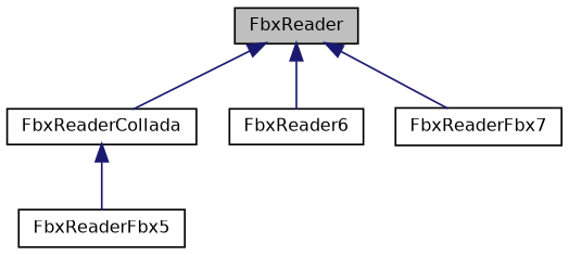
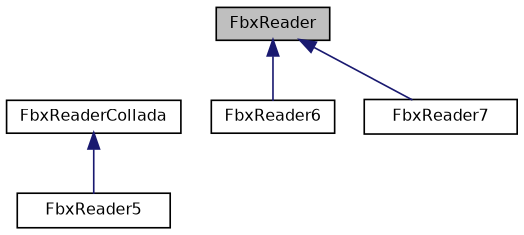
  digraph {
    node [color=black fillcolor=white fontname=Helvetica fontsize=10 shape=record style=filled]
    edge [color=midnightblue dir=back fontname=Helvetica fontsize=10 labelfontname=Helvetica labelfontsize=10 style=solid]
    n1 [fillcolor=grey75 fontcolor=black height=0.2 label=FbxReader width=0.4]
    n2 [height=0.2 label=FbxReaderCollada width=0.4]
    n3 [height=0.2 label=FbxReader6 width=0.4]
-   n4 [height=0.2 label=FbxReaderFbx7 width=0.4]
-   n5 [height=0.2 label=FbxReaderFbx5 width=0.4]
-   n1 -> n2
+   n4 [height=0.2 label=FbxReader7 width=0.4]
+   n5 [height=0.2 label=FbxReader5 width=0.4]
    n1 -> n3
    n1 -> n4
    n2 -> n5
  }
